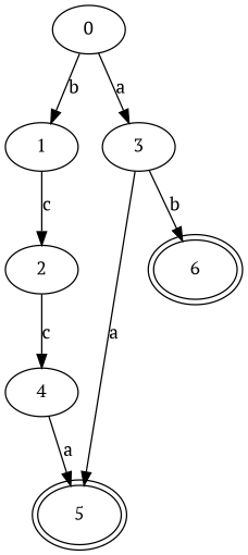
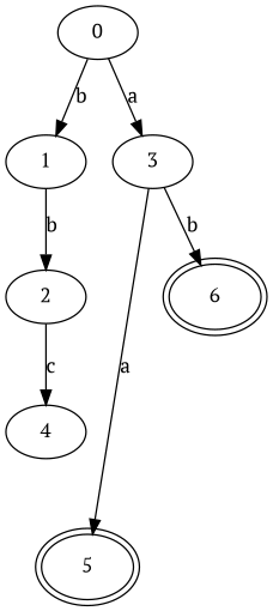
  digraph {
    fontname="PT Serif"
    ordering=out
    rankdir=TB
    node [fontname="PT Serif"]
    edge [fontname="PT Serif"]
    n1 [label=0]
    n2 [label=1]
    n3 [label=3]
    n4 [label=2]
    n5 [label=4]
    n6 [label=5 peripheries=2]
    n7 [label=6 peripheries=2]
    n1 -> n2 [label=b]
    n1 -> n3 [label=a]
-   n2 -> n4 [label=c]
+   n2 -> n4 [label=b]
    n3 -> n6 [label=a]
    n3 -> n7 [label=b]
    n4 -> n5 [label=c]
-   n5 -> n6 [label=a]
  }
